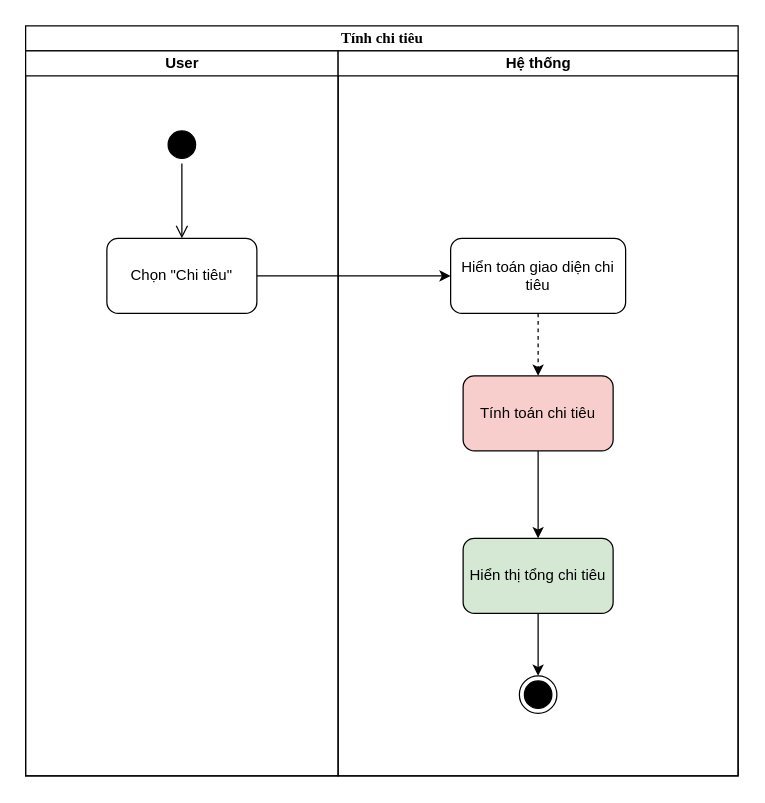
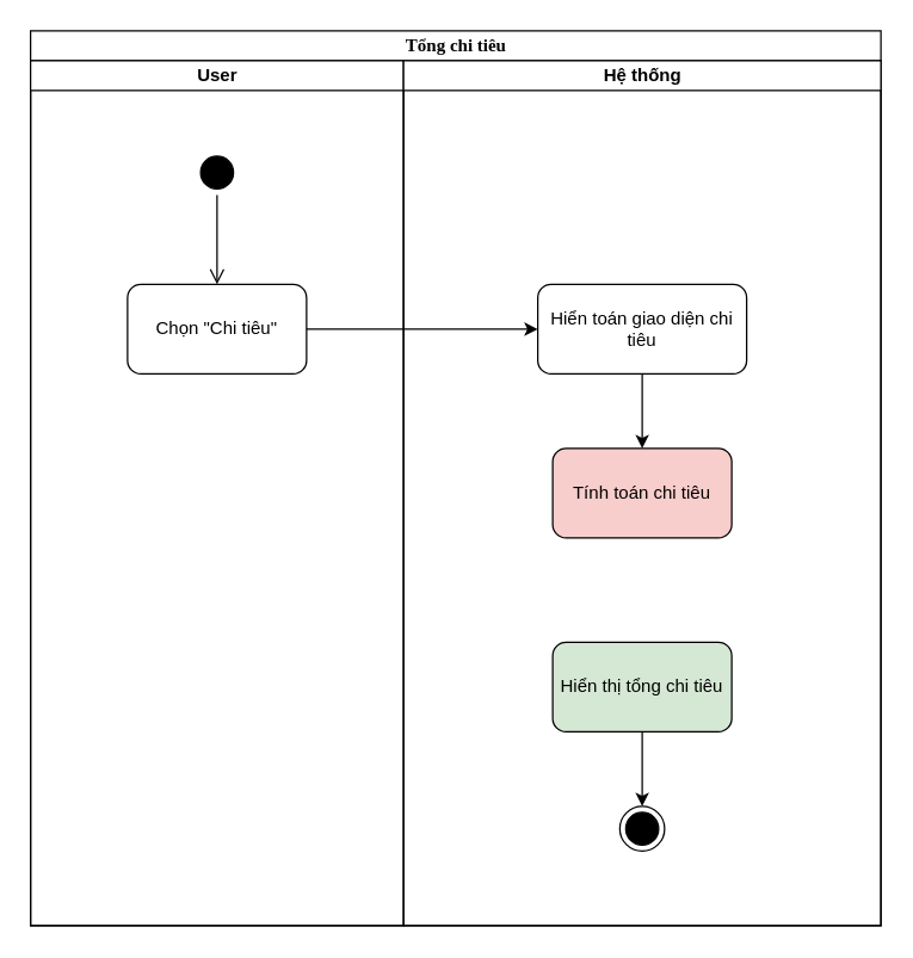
  <mxCell id="0" />
  <mxCell id="1" parent="0" />
- <mxCell id="2" value="Tính chi tiêu" style="swimlane;html=1;childLayout=stackLayout;startSize=20;rounded=0;shadow=0;comic=0;labelBackgroundColor=none;strokeWidth=1;fontFamily=Verdana;fontSize=12;align=center;" parent="1" vertex="1"><mxGeometry x="20" y="20" width="570" height="600" as="geometry" /></mxCell>
+ <mxCell id="2" value="Tổng chi tiêu" style="swimlane;html=1;childLayout=stackLayout;startSize=20;rounded=0;shadow=0;comic=0;labelBackgroundColor=none;strokeWidth=1;fontFamily=Verdana;fontSize=12;align=center;" parent="1" vertex="1"><mxGeometry x="20" y="20" width="570" height="600" as="geometry" /></mxCell>
  <mxCell id="3" value="User" style="swimlane;html=1;startSize=20;" parent="2" vertex="1"><mxGeometry y="20" width="250" height="580" as="geometry" /></mxCell>
  <mxCell id="4" value="" style="ellipse;html=1;shape=startState;fillColor=#000000;strokeColor=#000000;" vertex="1" parent="3"><mxGeometry x="110" y="60" width="30" height="30" as="geometry" /></mxCell>
  <mxCell id="5" value="" style="edgeStyle=orthogonalEdgeStyle;html=1;verticalAlign=bottom;endArrow=open;endSize=8;strokeColor=#000000;rounded=0;" edge="1" source="4" parent="3"><mxGeometry relative="1" as="geometry"><mxPoint x="125" y="150" as="targetPoint" /></mxGeometry></mxCell>
  <mxCell id="6" value="Chọn &quot;Chi tiêu&quot;" style="rounded=1;whiteSpace=wrap;html=1;strokeColor=#000000;" vertex="1" parent="3"><mxGeometry x="65" y="150" width="120" height="60" as="geometry" /></mxCell>
  <mxCell id="7" value="Hệ thống" style="swimlane;html=1;startSize=20;" parent="2" vertex="1"><mxGeometry x="250" y="20" width="320" height="580" as="geometry" /></mxCell>
- <mxCell id="8" style="edgeStyle=orthogonalEdgeStyle;rounded=0;orthogonalLoop=1;jettySize=auto;html=1;entryX=0.5;entryY=0;entryDx=0;entryDy=0;strokeColor=#000000;dashed=1;" edge="1" parent="7" source="9" target="11"><mxGeometry relative="1" as="geometry" /></mxCell>
+ <mxCell id="8" style="edgeStyle=orthogonalEdgeStyle;rounded=0;orthogonalLoop=1;jettySize=auto;html=1;entryX=0.5;entryY=0;entryDx=0;entryDy=0;strokeColor=#000000;" edge="1" parent="7" source="9" target="11"><mxGeometry relative="1" as="geometry" /></mxCell>
  <mxCell id="9" value="Hiển toán giao diện chi tiêu" style="rounded=1;whiteSpace=wrap;html=1;strokeColor=#000000;" vertex="1" parent="7"><mxGeometry x="90" y="150" width="140" height="60" as="geometry" /></mxCell>
- <mxCell id="10" style="edgeStyle=orthogonalEdgeStyle;rounded=0;orthogonalLoop=1;jettySize=auto;html=1;entryX=0.5;entryY=0;entryDx=0;entryDy=0;strokeColor=#000000;" edge="1" parent="7" source="11" target="13"><mxGeometry relative="1" as="geometry" /></mxCell>
  <mxCell id="11" value="Tính toán chi tiêu" style="rounded=1;whiteSpace=wrap;html=1;strokeColor=#000000;fillColor=#f8cecc;" vertex="1" parent="7"><mxGeometry x="100" y="260" width="120" height="60" as="geometry" /></mxCell>
  <mxCell id="12" style="edgeStyle=orthogonalEdgeStyle;rounded=0;orthogonalLoop=1;jettySize=auto;html=1;strokeColor=#000000;" edge="1" parent="7" source="13" target="14"><mxGeometry relative="1" as="geometry" /></mxCell>
  <mxCell id="13" value="Hiển thị tổng chi tiêu" style="rounded=1;whiteSpace=wrap;html=1;strokeColor=#000000;fillColor=#d5e8d4;" vertex="1" parent="7"><mxGeometry x="100" y="390" width="120" height="60" as="geometry" /></mxCell>
  <mxCell id="14" value="" style="ellipse;html=1;shape=endState;fillColor=#000000;strokeColor=#000000;" vertex="1" parent="7"><mxGeometry x="145" y="500" width="30" height="30" as="geometry" /></mxCell>
  <mxCell id="15" style="edgeStyle=orthogonalEdgeStyle;rounded=0;orthogonalLoop=1;jettySize=auto;html=1;entryX=0;entryY=0.5;entryDx=0;entryDy=0;strokeColor=#000000;" edge="1" parent="2" source="6" target="9"><mxGeometry relative="1" as="geometry" /></mxCell>
